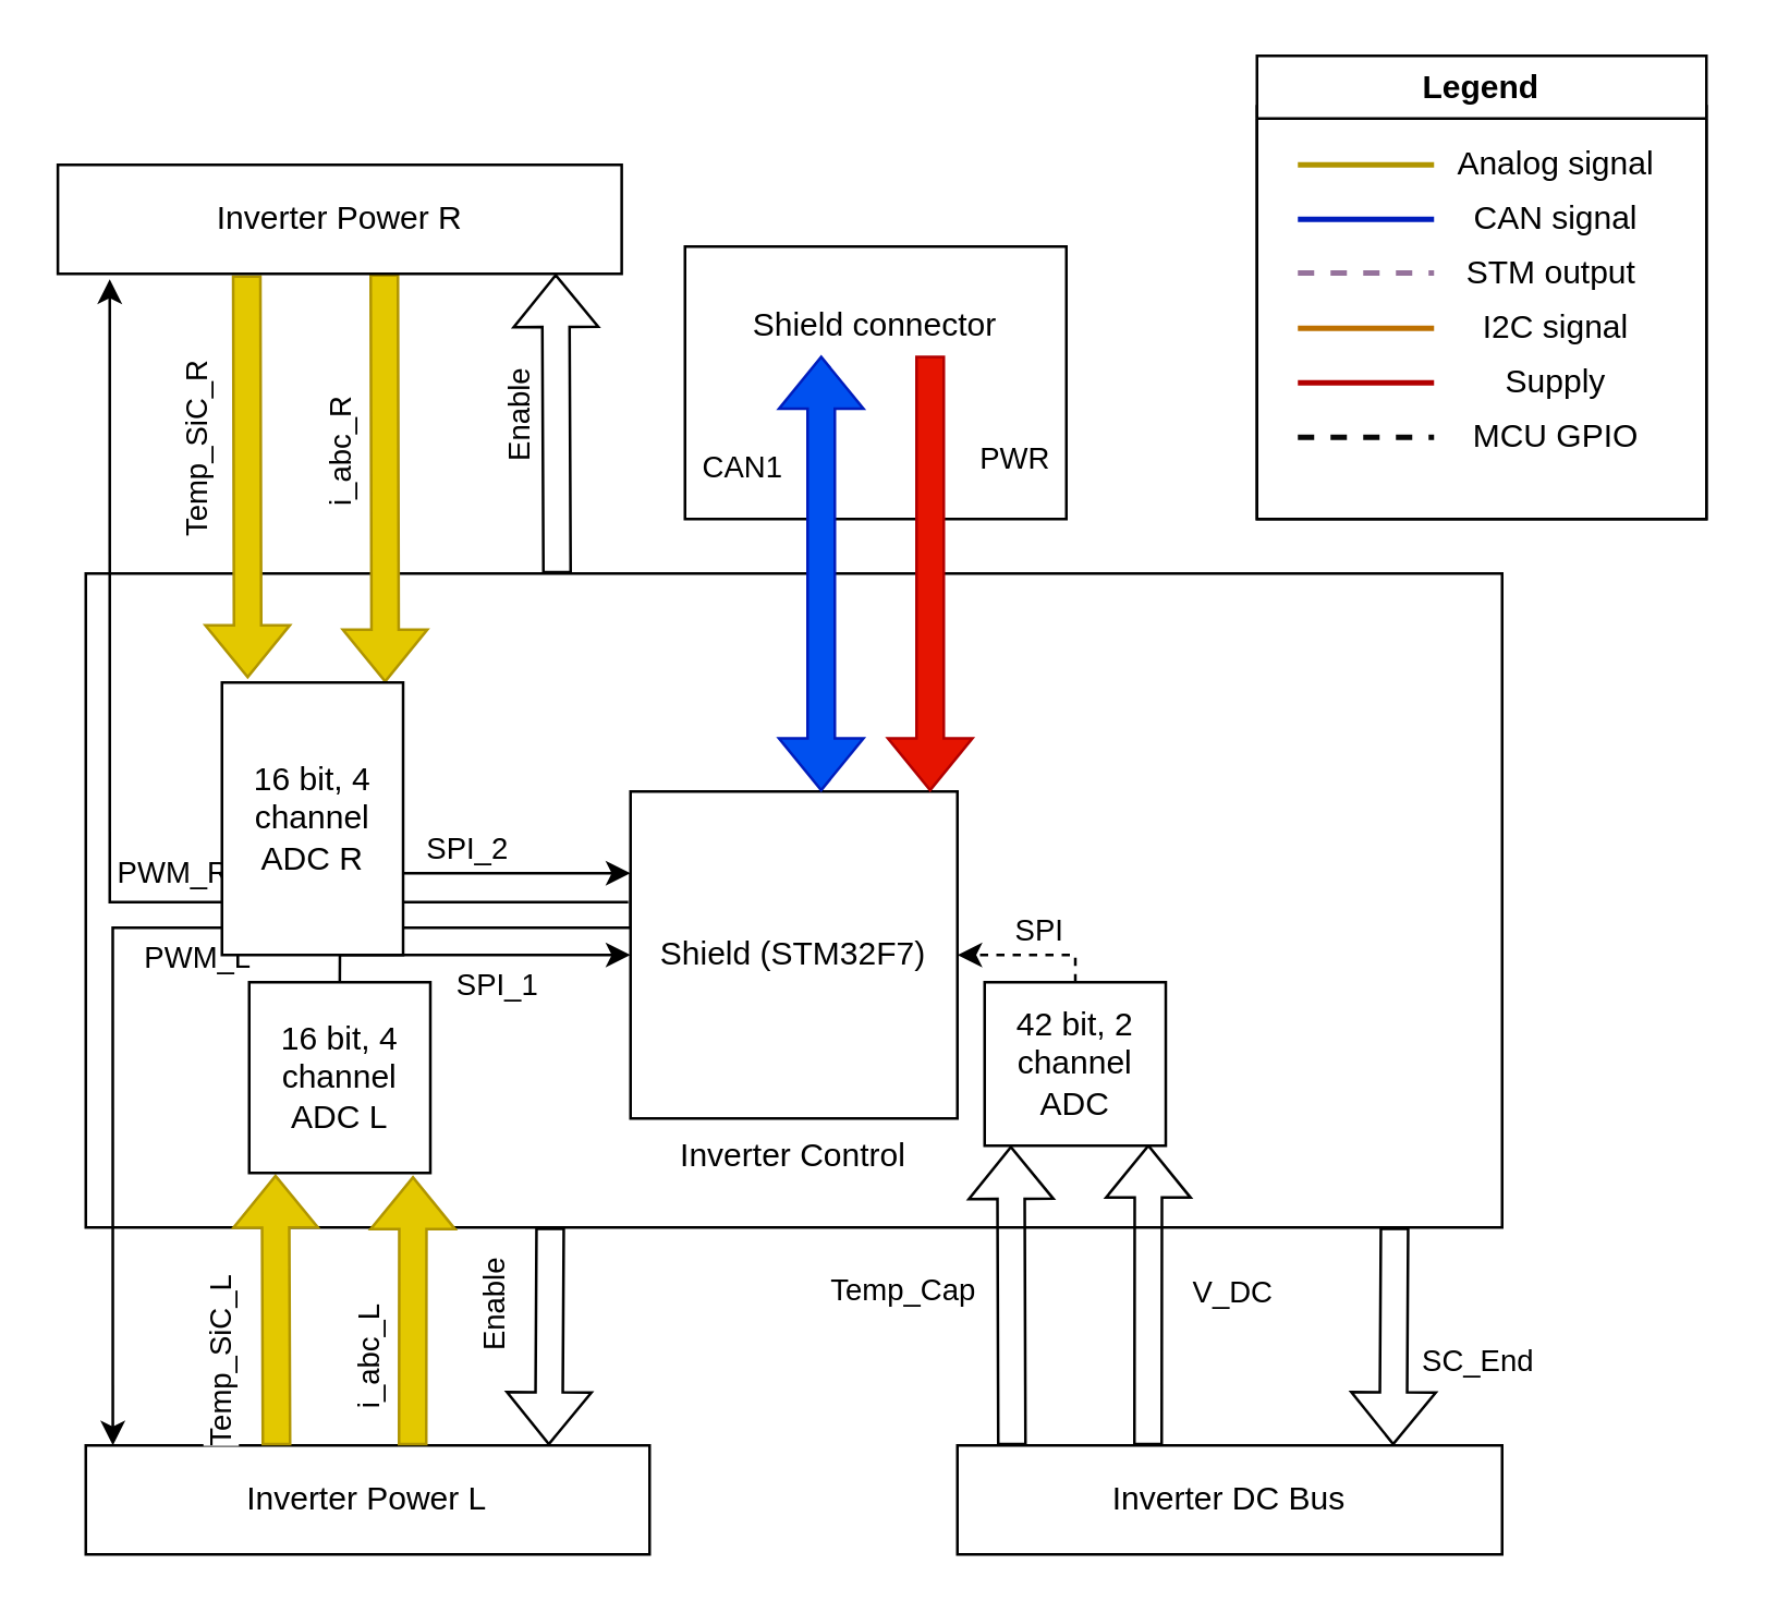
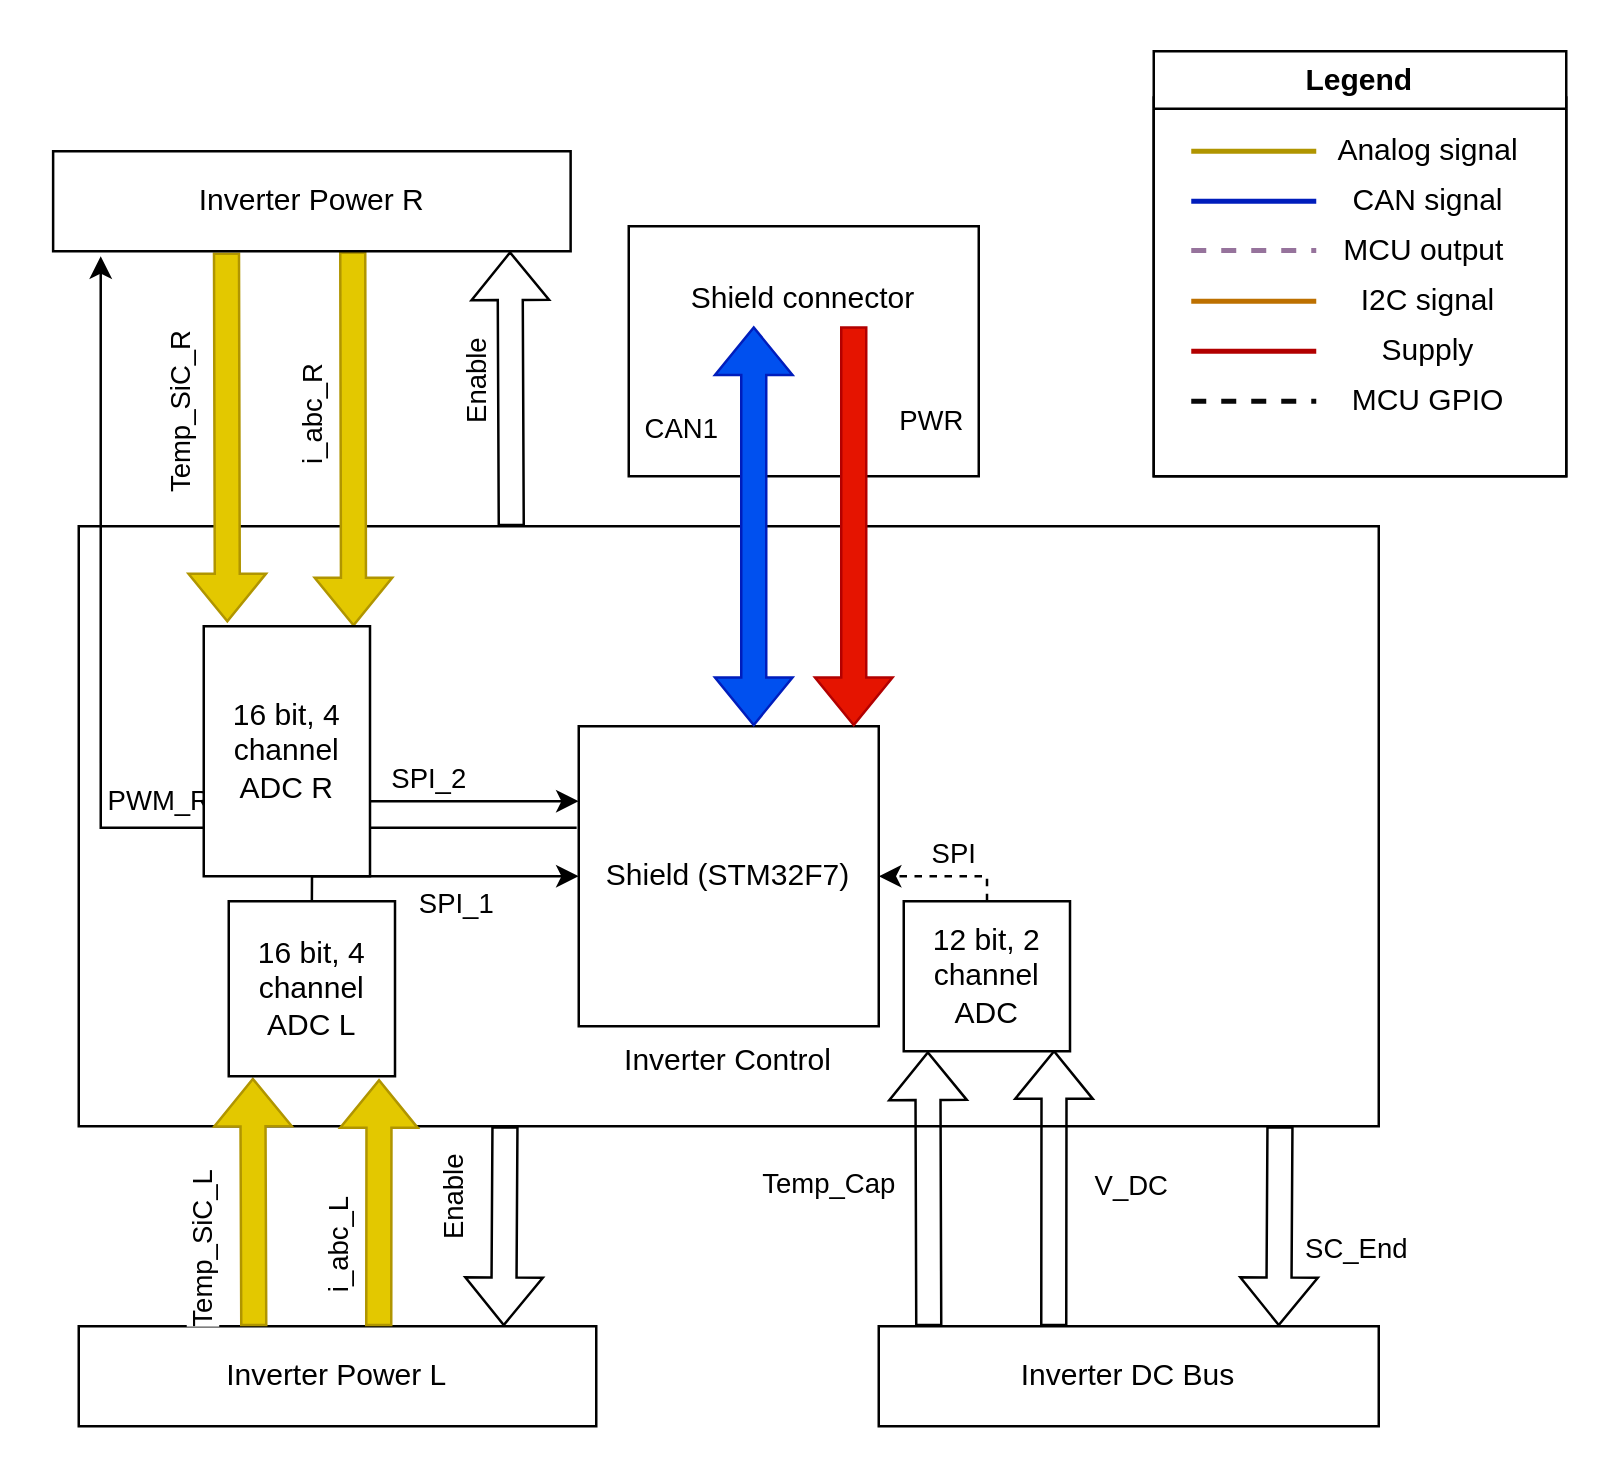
  <mxCell id="0" />
  <mxCell id="1" parent="0" />
  <mxCell id="2" value="Shield connector&lt;br&gt;&lt;br&gt;&lt;br&gt;&lt;br&gt;" style="rounded=0;whiteSpace=wrap;html=1;" vertex="1" parent="1"><mxGeometry x="251" y="90" width="140" height="100" as="geometry" /></mxCell>
  <mxCell id="3" value="&lt;br&gt;&lt;br&gt;&lt;br&gt;&lt;br&gt;&lt;br&gt;&lt;br&gt;&lt;br&gt;&lt;br&gt;&lt;br&gt;&lt;br&gt;&lt;br&gt;&lt;br&gt;&lt;br&gt;Inverter Control" style="rounded=0;whiteSpace=wrap;html=1;" parent="1" vertex="1"><mxGeometry x="31" y="210" width="520" height="240" as="geometry" /></mxCell>
- <mxCell id="4" style="edgeStyle=orthogonalEdgeStyle;rounded=0;orthogonalLoop=1;jettySize=auto;html=1;exitX=0;exitY=0.25;exitDx=0;exitDy=0;entryX=0.048;entryY=0;entryDx=0;entryDy=0;entryPerimeter=0;" edge="1" parent="1" source="6" target="9"><mxGeometry relative="1" as="geometry"><mxPoint x="41" y="510" as="targetPoint" /><Array as="points"><mxPoint x="231" y="340" /><mxPoint x="41" y="340" /></Array></mxGeometry></mxCell>
- <mxCell id="5" value="PWM_L" style="edgeLabel;html=1;align=center;verticalAlign=middle;resizable=0;points=[];" vertex="1" connectable="0" parent="4"><mxGeometry x="-0.415" relative="1" as="geometry"><mxPoint x="-63" y="10" as="offset" /></mxGeometry></mxCell>
  <mxCell id="6" value="Shield (STM32F7)" style="whiteSpace=wrap;html=1;aspect=fixed;" parent="1" vertex="1"><mxGeometry x="231" y="290" width="120" height="120" as="geometry" /></mxCell>
  <mxCell id="7" value="" style="shape=flexArrow;endArrow=classic;startArrow=classic;html=1;rounded=0;fillColor=#0050ef;strokeColor=#001DBC;" parent="1" edge="1"><mxGeometry width="100" height="100" relative="1" as="geometry"><mxPoint x="301" y="290" as="sourcePoint" /><mxPoint x="301" y="130" as="targetPoint" /></mxGeometry></mxCell>
  <mxCell id="8" value="CAN1" style="edgeLabel;html=1;align=center;verticalAlign=middle;resizable=0;points=[];" parent="7" vertex="1" connectable="0"><mxGeometry x="-0.449" y="-1" relative="1" as="geometry"><mxPoint x="-31" y="-76" as="offset" /></mxGeometry></mxCell>
  <mxCell id="9" value="Inverter Power L" style="rounded=0;whiteSpace=wrap;html=1;" parent="1" vertex="1"><mxGeometry x="31" y="530" width="207" height="40" as="geometry" /></mxCell>
  <mxCell id="10" value="Inverter DC Bus" style="rounded=0;whiteSpace=wrap;html=1;" parent="1" vertex="1"><mxGeometry x="351" y="530" width="200" height="40" as="geometry" /></mxCell>
  <mxCell id="11" value="" style="shape=flexArrow;endArrow=classic;html=1;rounded=0;exitX=0.286;exitY=-0.015;exitDx=0;exitDy=0;exitPerimeter=0;entryX=0.145;entryY=1.008;entryDx=0;entryDy=0;entryPerimeter=0;fillColor=#e3c800;strokeColor=#B09500;" parent="1" edge="1" target="25"><mxGeometry width="50" height="50" relative="1" as="geometry"><mxPoint x="101.002" y="530" as="sourcePoint" /><mxPoint x="101" y="450" as="targetPoint" /></mxGeometry></mxCell>
  <mxCell id="12" value="Temp_SiC_L" style="edgeLabel;html=1;align=center;verticalAlign=middle;resizable=0;points=[];horizontal=0;" parent="11" vertex="1" connectable="0"><mxGeometry x="0.798" y="-4" relative="1" as="geometry"><mxPoint x="-24" y="59" as="offset" /></mxGeometry></mxCell>
  <mxCell id="13" value="" style="shape=flexArrow;endArrow=classic;html=1;rounded=0;exitX=0.286;exitY=-0.015;exitDx=0;exitDy=0;exitPerimeter=0;entryX=0.904;entryY=1.016;entryDx=0;entryDy=0;entryPerimeter=0;fillColor=#e3c800;strokeColor=#B09500;" parent="1" edge="1" target="25"><mxGeometry width="50" height="50" relative="1" as="geometry"><mxPoint x="151.002" y="530" as="sourcePoint" /><mxPoint x="151" y="450" as="targetPoint" /></mxGeometry></mxCell>
  <mxCell id="14" value="i_abc_L" style="edgeLabel;html=1;align=center;verticalAlign=middle;resizable=0;points=[];horizontal=0;" parent="13" vertex="1" connectable="0"><mxGeometry x="0.798" y="-4" relative="1" as="geometry"><mxPoint x="-21" y="58" as="offset" /></mxGeometry></mxCell>
  <mxCell id="15" value="" style="shape=flexArrow;endArrow=classic;html=1;rounded=0;exitX=0.286;exitY=-0.015;exitDx=0;exitDy=0;exitPerimeter=0;entryX=0.145;entryY=1;entryDx=0;entryDy=0;entryPerimeter=0;" parent="1" edge="1" target="28"><mxGeometry width="50" height="50" relative="1" as="geometry"><mxPoint x="371.002" y="530" as="sourcePoint" /><mxPoint x="371" y="450" as="targetPoint" /></mxGeometry></mxCell>
  <mxCell id="16" value="Temp_Cap" style="edgeLabel;html=1;align=center;verticalAlign=middle;resizable=0;points=[];" parent="15" vertex="1" connectable="0"><mxGeometry x="0.798" y="-4" relative="1" as="geometry"><mxPoint x="-44" y="42" as="offset" /></mxGeometry></mxCell>
  <mxCell id="17" value="" style="shape=flexArrow;endArrow=classic;html=1;rounded=0;exitX=0.286;exitY=-0.015;exitDx=0;exitDy=0;exitPerimeter=0;entryX=0.904;entryY=0.992;entryDx=0;entryDy=0;entryPerimeter=0;" parent="1" edge="1" target="28"><mxGeometry width="50" height="50" relative="1" as="geometry"><mxPoint x="421.002" y="530" as="sourcePoint" /><mxPoint x="421" y="450" as="targetPoint" /></mxGeometry></mxCell>
  <mxCell id="18" value="V_DC" style="edgeLabel;html=1;align=center;verticalAlign=middle;resizable=0;points=[];" parent="17" vertex="1" connectable="0"><mxGeometry x="0.798" y="-4" relative="1" as="geometry"><mxPoint x="26" y="42" as="offset" /></mxGeometry></mxCell>
  <mxCell id="19" value="" style="shape=flexArrow;endArrow=classic;html=1;rounded=0;exitX=0.199;exitY=0.994;exitDx=0;exitDy=0;exitPerimeter=0;" parent="1" edge="1"><mxGeometry width="50" height="50" relative="1" as="geometry"><mxPoint x="511.48" y="450" as="sourcePoint" /><mxPoint x="511" y="530" as="targetPoint" /></mxGeometry></mxCell>
  <mxCell id="20" value="SC_End" style="edgeLabel;html=1;align=center;verticalAlign=middle;resizable=0;points=[];" parent="19" vertex="1" connectable="0"><mxGeometry x="0.798" y="-4" relative="1" as="geometry"><mxPoint x="34" y="-23" as="offset" /></mxGeometry></mxCell>
  <mxCell id="21" value="" style="shape=flexArrow;endArrow=classic;html=1;rounded=0;exitX=0.199;exitY=0.994;exitDx=0;exitDy=0;exitPerimeter=0;" parent="1" edge="1"><mxGeometry width="50" height="50" relative="1" as="geometry"><mxPoint x="201.48" y="450" as="sourcePoint" /><mxPoint x="201" y="530" as="targetPoint" /></mxGeometry></mxCell>
  <mxCell id="22" value="Enable" style="edgeLabel;html=1;align=center;verticalAlign=middle;resizable=0;points=[];horizontal=0;" parent="21" vertex="1" connectable="0"><mxGeometry x="0.798" y="-4" relative="1" as="geometry"><mxPoint x="-16" y="-42" as="offset" /></mxGeometry></mxCell>
  <mxCell id="23" style="edgeStyle=orthogonalEdgeStyle;rounded=0;orthogonalLoop=1;jettySize=auto;html=1;exitX=0.5;exitY=0;exitDx=0;exitDy=0;entryX=0;entryY=0.5;entryDx=0;entryDy=0;" edge="1" parent="1" source="25" target="6"><mxGeometry relative="1" as="geometry"><Array as="points"><mxPoint x="124" y="350" /></Array></mxGeometry></mxCell>
  <mxCell id="24" value="SPI_1" style="edgeLabel;html=1;align=center;verticalAlign=middle;resizable=0;points=[];" vertex="1" connectable="0" parent="23"><mxGeometry x="-0.091" y="-1" relative="1" as="geometry"><mxPoint x="14" y="9" as="offset" /></mxGeometry></mxCell>
  <mxCell id="25" value="16 bit, 4 channel ADC L" style="rounded=0;whiteSpace=wrap;html=1;" vertex="1" parent="1"><mxGeometry x="91" y="360" width="66.5" height="70" as="geometry" /></mxCell>
  <mxCell id="26" style="edgeStyle=orthogonalEdgeStyle;rounded=0;orthogonalLoop=1;jettySize=auto;html=1;entryX=1;entryY=0.5;entryDx=0;entryDy=0;dashed=1;" edge="1" parent="1" source="28" target="6"><mxGeometry relative="1" as="geometry"><Array as="points"><mxPoint x="394" y="350" /></Array></mxGeometry></mxCell>
  <mxCell id="27" value="SPI" style="edgeLabel;html=1;align=center;verticalAlign=middle;resizable=0;points=[];" vertex="1" connectable="0" parent="26"><mxGeometry x="-0.097" y="1" relative="1" as="geometry"><mxPoint y="-11" as="offset" /></mxGeometry></mxCell>
- <mxCell id="28" value="42 bit, 2 channel ADC" style="rounded=0;whiteSpace=wrap;html=1;" vertex="1" parent="1"><mxGeometry x="361" y="360" width="66.5" height="60" as="geometry" /></mxCell>
+ <mxCell id="28" value="12 bit, 2 channel ADC" style="rounded=0;whiteSpace=wrap;html=1;" vertex="1" parent="1"><mxGeometry x="361" y="360" width="66.5" height="60" as="geometry" /></mxCell>
  <mxCell id="29" value="" style="shape=flexArrow;endArrow=classic;html=1;rounded=0;fillColor=#e51400;strokeColor=#B20000;" edge="1" parent="1"><mxGeometry width="50" height="50" relative="1" as="geometry"><mxPoint x="341" y="130" as="sourcePoint" /><mxPoint x="341" y="290" as="targetPoint" /></mxGeometry></mxCell>
  <mxCell id="30" value="PWR" style="edgeLabel;html=1;align=center;verticalAlign=middle;resizable=0;points=[];" vertex="1" connectable="0" parent="29"><mxGeometry x="-0.542" y="-2" relative="1" as="geometry"><mxPoint x="32" as="offset" /></mxGeometry></mxCell>
  <mxCell id="31" style="edgeStyle=orthogonalEdgeStyle;rounded=0;orthogonalLoop=1;jettySize=auto;html=1;entryX=0.092;entryY=1.049;entryDx=0;entryDy=0;entryPerimeter=0;exitX=-0.007;exitY=0.338;exitDx=0;exitDy=0;exitPerimeter=0;" edge="1" parent="1" target="42" source="6"><mxGeometry relative="1" as="geometry"><mxPoint x="241" y="-20" as="sourcePoint" /><Array as="points"><mxPoint x="40" y="331" /></Array></mxGeometry></mxCell>
  <mxCell id="32" value="PWM_R" style="edgeLabel;html=1;align=center;verticalAlign=middle;resizable=0;points=[];" vertex="1" connectable="0" parent="31"><mxGeometry x="-0.415" relative="1" as="geometry"><mxPoint x="-45" y="-11" as="offset" /></mxGeometry></mxCell>
  <mxCell id="33" value="" style="shape=flexArrow;endArrow=classic;html=1;rounded=0;exitX=0.335;exitY=1.013;exitDx=0;exitDy=0;exitPerimeter=0;entryX=0.142;entryY=-0.015;entryDx=0;entryDy=0;entryPerimeter=0;fillColor=#e3c800;strokeColor=#B09500;" edge="1" parent="1" target="41" source="42"><mxGeometry width="50" height="50" relative="1" as="geometry"><mxPoint x="90.752" y="150" as="sourcePoint" /><mxPoint x="90.75" y="70" as="targetPoint" /></mxGeometry></mxCell>
  <mxCell id="34" value="Temp_SiC_R" style="edgeLabel;html=1;align=center;verticalAlign=middle;resizable=0;points=[];horizontal=0;" vertex="1" connectable="0" parent="33"><mxGeometry x="0.798" y="-4" relative="1" as="geometry"><mxPoint x="-15" y="-68" as="offset" /></mxGeometry></mxCell>
  <mxCell id="35" value="" style="shape=flexArrow;endArrow=classic;html=1;rounded=0;entryX=0.901;entryY=0.001;entryDx=0;entryDy=0;entryPerimeter=0;startArrow=none;exitX=0.579;exitY=1.001;exitDx=0;exitDy=0;exitPerimeter=0;fillColor=#e3c800;strokeColor=#B09500;" edge="1" parent="1" target="41" source="42"><mxGeometry width="50" height="50" relative="1" as="geometry"><mxPoint x="141" y="140" as="sourcePoint" /><mxPoint x="140.75" y="70" as="targetPoint" /></mxGeometry></mxCell>
  <mxCell id="36" value="i_abc_R" style="edgeLabel;html=1;align=center;verticalAlign=middle;resizable=0;points=[];horizontal=0;" vertex="1" connectable="0" parent="35"><mxGeometry x="0.798" y="-4" relative="1" as="geometry"><mxPoint x="-13" y="-69" as="offset" /></mxGeometry></mxCell>
  <mxCell id="37" value="" style="shape=flexArrow;endArrow=classic;html=1;rounded=0;entryX=0.883;entryY=1;entryDx=0;entryDy=0;entryPerimeter=0;" edge="1" parent="1" target="42"><mxGeometry width="50" height="50" relative="1" as="geometry"><mxPoint x="204" y="210" as="sourcePoint" /><mxPoint x="211" y="210" as="targetPoint" /></mxGeometry></mxCell>
  <mxCell id="38" value="Enable" style="edgeLabel;html=1;align=center;verticalAlign=middle;resizable=0;points=[];horizontal=0;" vertex="1" connectable="0" parent="37"><mxGeometry x="0.798" y="-4" relative="1" as="geometry"><mxPoint x="-17" y="42" as="offset" /></mxGeometry></mxCell>
  <mxCell id="39" style="edgeStyle=orthogonalEdgeStyle;rounded=0;orthogonalLoop=1;jettySize=auto;html=1;exitX=0.5;exitY=1;exitDx=0;exitDy=0;entryX=0;entryY=0.25;entryDx=0;entryDy=0;" edge="1" parent="1" source="41" target="6"><mxGeometry relative="1" as="geometry"><mxPoint x="220.75" y="-30" as="targetPoint" /><Array as="points"><mxPoint x="114" y="320" /></Array></mxGeometry></mxCell>
  <mxCell id="40" value="SPI_2" style="edgeLabel;html=1;align=center;verticalAlign=middle;resizable=0;points=[];" vertex="1" connectable="0" parent="39"><mxGeometry x="-0.091" y="-1" relative="1" as="geometry"><mxPoint x="19" y="-11" as="offset" /></mxGeometry></mxCell>
  <mxCell id="41" value="16 bit, 4 channel ADC R" style="rounded=0;whiteSpace=wrap;html=1;direction=east;" vertex="1" parent="1"><mxGeometry x="81" y="250" width="66.5" height="100" as="geometry" /></mxCell>
  <mxCell id="42" value="Inverter Power R" style="rounded=0;whiteSpace=wrap;html=1;direction=east;" vertex="1" parent="1"><mxGeometry x="20.75" y="60" width="207" height="40" as="geometry" /></mxCell>
  <mxCell id="43" value="" style="whiteSpace=wrap;html=1;" vertex="1" parent="1"><mxGeometry x="461" y="38.5" width="165" height="151.5" as="geometry" /></mxCell>
  <mxCell id="44" value="" style="endArrow=none;html=1;rounded=0;fillColor=#e3c800;strokeColor=#B09500;strokeWidth=2;" edge="1" parent="1"><mxGeometry width="50" height="50" relative="1" as="geometry"><mxPoint x="476" y="60" as="sourcePoint" /><mxPoint x="526" y="60" as="targetPoint" /></mxGeometry></mxCell>
  <mxCell id="45" value="" style="endArrow=none;html=1;rounded=0;fillColor=#0050ef;strokeColor=#001DBC;strokeWidth=2;" edge="1" parent="1"><mxGeometry width="50" height="50" relative="1" as="geometry"><mxPoint x="476" y="80" as="sourcePoint" /><mxPoint x="526" y="80" as="targetPoint" /></mxGeometry></mxCell>
  <mxCell id="46" value="" style="endArrow=none;html=1;rounded=0;strokeColor=#96739c;strokeWidth=2;dashed=1;" edge="1" parent="1"><mxGeometry width="50" height="50" relative="1" as="geometry"><mxPoint x="476" y="99.67" as="sourcePoint" /><mxPoint x="526" y="99.67" as="targetPoint" /></mxGeometry></mxCell>
  <mxCell id="47" value="" style="endArrow=none;html=1;rounded=0;fillColor=#a0522d;strokeColor=#bd7000;strokeWidth=2;" edge="1" parent="1"><mxGeometry width="50" height="50" relative="1" as="geometry"><mxPoint x="476" y="120" as="sourcePoint" /><mxPoint x="526" y="120" as="targetPoint" /></mxGeometry></mxCell>
  <mxCell id="48" value="" style="endArrow=none;html=1;rounded=0;fillColor=#e51400;strokeColor=#B20000;strokeWidth=2;" edge="1" parent="1"><mxGeometry width="50" height="50" relative="1" as="geometry"><mxPoint x="476" y="140" as="sourcePoint" /><mxPoint x="526" y="140" as="targetPoint" /></mxGeometry></mxCell>
  <mxCell id="49" value="Analog signal" style="text;html=1;strokeColor=none;fillColor=none;align=center;verticalAlign=middle;whiteSpace=wrap;rounded=0;" vertex="1" parent="1"><mxGeometry x="526" y="50" width="90" height="20" as="geometry" /></mxCell>
  <mxCell id="50" value="CAN signal" style="text;html=1;strokeColor=none;fillColor=none;align=center;verticalAlign=middle;whiteSpace=wrap;rounded=0;" vertex="1" parent="1"><mxGeometry x="526" y="70" width="90" height="20" as="geometry" /></mxCell>
- <mxCell id="51" value="STM output&amp;nbsp;" style="text;html=1;strokeColor=none;fillColor=none;align=center;verticalAlign=middle;whiteSpace=wrap;rounded=0;" vertex="1" parent="1"><mxGeometry x="526" y="90" width="90" height="20" as="geometry" /></mxCell>
+ <mxCell id="51" value="MCU output&amp;nbsp;" style="text;html=1;strokeColor=none;fillColor=none;align=center;verticalAlign=middle;whiteSpace=wrap;rounded=0;" vertex="1" parent="1"><mxGeometry x="526" y="90" width="90" height="20" as="geometry" /></mxCell>
  <mxCell id="52" value="I2C signal" style="text;html=1;strokeColor=none;fillColor=none;align=center;verticalAlign=middle;whiteSpace=wrap;rounded=0;" vertex="1" parent="1"><mxGeometry x="526" y="110" width="90" height="20" as="geometry" /></mxCell>
  <mxCell id="53" value="Supply" style="text;html=1;strokeColor=none;fillColor=none;align=center;verticalAlign=middle;whiteSpace=wrap;rounded=0;" vertex="1" parent="1"><mxGeometry x="526" y="130" width="90" height="20" as="geometry" /></mxCell>
  <mxCell id="54" value="Legend" style="swimlane;whiteSpace=wrap;html=1;" vertex="1" parent="1"><mxGeometry x="461" y="20" width="165" height="170" as="geometry" /></mxCell>
  <mxCell id="55" value="" style="endArrow=none;html=1;rounded=0;fillColor=#e51400;strokeColor=#080808;strokeWidth=2;dashed=1;" edge="1" parent="54"><mxGeometry width="50" height="50" relative="1" as="geometry"><mxPoint x="15" y="140" as="sourcePoint" /><mxPoint x="65" y="140" as="targetPoint" /><Array as="points"><mxPoint x="45" y="140" /></Array></mxGeometry></mxCell>
  <mxCell id="56" value="MCU GPIO" style="text;html=1;strokeColor=none;fillColor=none;align=center;verticalAlign=middle;whiteSpace=wrap;rounded=0;" vertex="1" parent="54"><mxGeometry x="65" y="130" width="90" height="20" as="geometry" /></mxCell>
